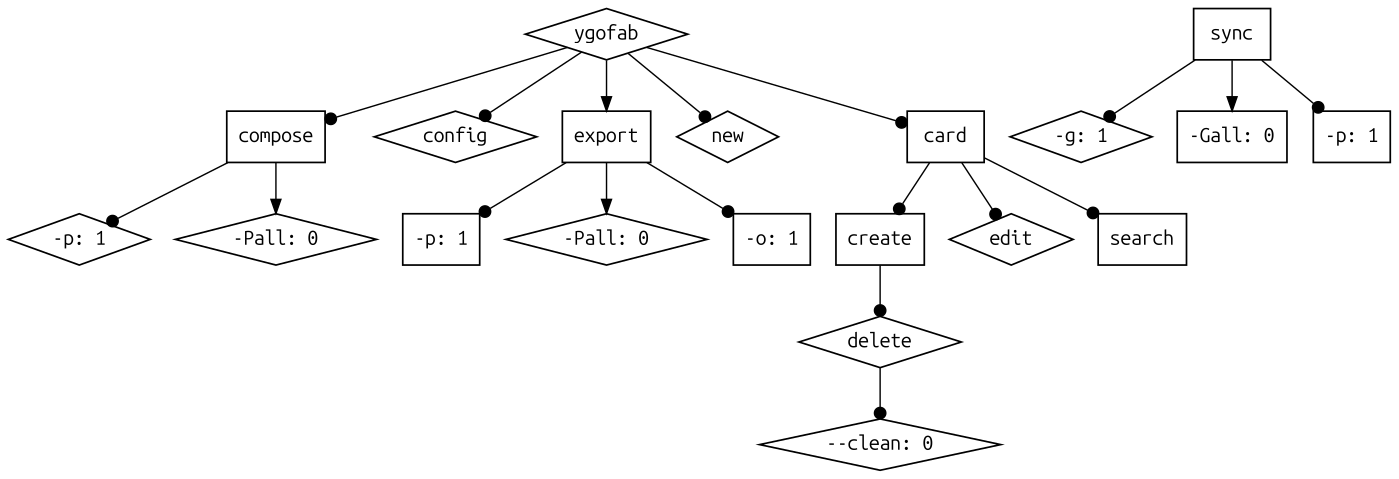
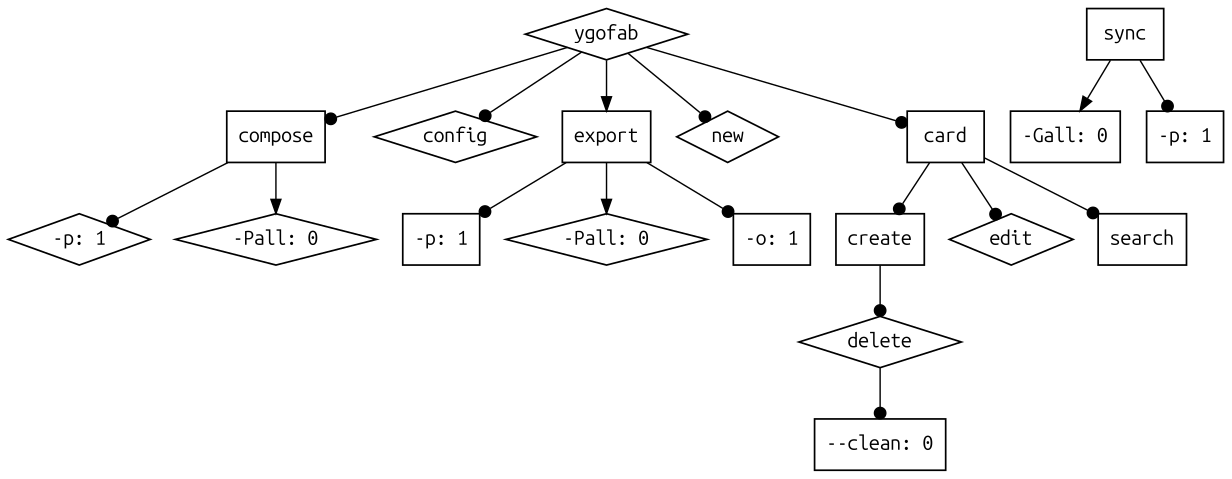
  digraph {
    fontname="Ubuntu Mono"
    node [fontname="Ubuntu Mono" penwidth=1.2 shape=box]
    edge [arrowhead=dot]
    create
    edit [shape=diamond]
    delete [shape=diamond]
    search
    compose
    config [shape=diamond]
    export
    new [shape=diamond]
    sync
    n10 [label="-p: 1" shape=diamond]
    n11 [label="-Pall: 0" shape=diamond]
    n12 [label="-p: 1"]
    n13 [label="-Pall: 0" shape=diamond]
    n14 [label="-o: 1"]
-   n15 [label="-g: 1" shape=diamond]
    n16 [label="-Gall: 0"]
    n17 [label="-p: 1"]
-   n18 [label="--clean: 0" shape=diamond]
+   n18 [label="--clean: 0"]
    ygofab [shape=diamond]
    card
    subgraph sub_1 {
      create
      edit
      delete
      search
      compose
      config
      export
      new
      sync
    }
    subgraph sub_2 {
      n10
      n11
      n12
      n13
      n14
-     n15
      n16
      n17
      n18
    }
    create -> delete
    delete -> n18
    compose -> n10
    compose -> n11 [arrowhead=normal]
    export -> n12
    export -> n13 [arrowhead=normal]
    export -> n14
-   sync -> n15
    sync -> n16 [arrowhead=normal]
    sync -> n17
    ygofab -> compose
    ygofab -> config
    ygofab -> export [arrowhead=normal]
    ygofab -> new
    ygofab -> card
    card -> create
    card -> edit
    card -> search
  }
